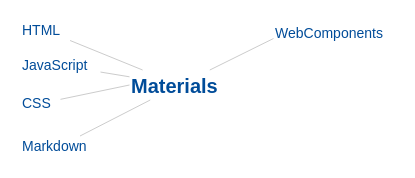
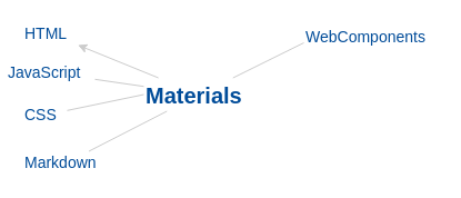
  <mxCell id="0" />
  <mxCell id="1" parent="0" />
  <mxCell id="2" value="HTML" style="html=1;fontSize=14;fontColor=#004C99;align=left;strokeColor=none;fillColor=none;gradientColor=none;" vertex="1" parent="1"><mxGeometry x="20" y="20" width="50" height="20" as="geometry" /></mxCell>
  <mxCell id="3" value="WebComponents" style="html=1;fontSize=14;fontColor=#004C99;align=left;strokeColor=none;fillColor=none;gradientColor=none;" vertex="1" parent="1"><mxGeometry x="273" y="23" width="120" height="20" as="geometry" /></mxCell>
- <mxCell id="4" value="JavaScript" style="html=1;fontSize=14;fontColor=#004C99;align=left;strokeColor=none;fillColor=none;gradientColor=none;" vertex="1" parent="1"><mxGeometry x="20" y="55" width="80" height="20" as="geometry" /></mxCell>
+ <mxCell id="4" value="JavaScript" style="html=1;fontSize=14;fontColor=#004C99;align=left;strokeColor=none;fillColor=none;gradientColor=none;" vertex="1" parent="1"><mxGeometry x="5" y="55" width="80" height="20" as="geometry" /></mxCell>
  <mxCell id="5" value="CSS" style="html=1;fontSize=14;fontColor=#004C99;align=left;strokeColor=none;fillColor=none;gradientColor=none;" vertex="1" parent="1"><mxGeometry x="20" y="93" width="40" height="20" as="geometry" /></mxCell>
  <mxCell id="6" value="Markdown" style="html=1;fontSize=14;fontColor=#004C99;align=left;strokeColor=none;fillColor=none;gradientColor=none;" vertex="1" parent="1"><mxGeometry x="20" y="135.5" width="80" height="20" as="geometry" /></mxCell>
  <mxCell id="7" style="edgeStyle=none;orthogonalLoop=1;jettySize=auto;html=1;shadow=0;endArrow=none;strokeColor=#CCCCCC;strokeWidth=1;fontSize=14;fontColor=#004C99;" edge="1" parent="1" source="12" target="6"><mxGeometry relative="1" as="geometry" /></mxCell>
  <mxCell id="8" style="edgeStyle=none;orthogonalLoop=1;jettySize=auto;html=1;exitX=0;exitY=0.5;exitDx=0;exitDy=0;shadow=0;endArrow=none;strokeColor=#CCCCCC;strokeWidth=1;fontSize=14;fontColor=#004C99;" edge="1" parent="1" source="12" target="5"><mxGeometry relative="1" as="geometry" /></mxCell>
  <mxCell id="9" style="edgeStyle=none;orthogonalLoop=1;jettySize=auto;html=1;shadow=0;endArrow=none;strokeColor=#CCCCCC;strokeWidth=1;fontSize=14;fontColor=#004C99;" edge="1" parent="1" source="12" target="4"><mxGeometry relative="1" as="geometry" /></mxCell>
- <mxCell id="10" style="edgeStyle=none;orthogonalLoop=1;jettySize=auto;html=1;shadow=0;endArrow=none;strokeColor=#CCCCCC;strokeWidth=1;fontSize=14;fontColor=#004C99;" edge="1" parent="1" source="12" target="2"><mxGeometry relative="1" as="geometry" /></mxCell>
+ <mxCell id="10" style="edgeStyle=none;orthogonalLoop=1;jettySize=auto;html=1;shadow=0;endArrow=classic;strokeColor=#CCCCCC;strokeWidth=1;fontSize=14;fontColor=#004C99;" edge="1" parent="1" source="12" target="2"><mxGeometry relative="1" as="geometry" /></mxCell>
  <mxCell id="11" style="edgeStyle=none;orthogonalLoop=1;jettySize=auto;html=1;entryX=0;entryY=0.75;entryDx=0;entryDy=0;shadow=0;endArrow=none;strokeColor=#CCCCCC;strokeWidth=1;fontSize=14;fontColor=#004C99;" edge="1" parent="1" source="12" target="3"><mxGeometry relative="1" as="geometry" /></mxCell>
  <mxCell id="12" value="Materials" style="text;html=1;fontColor=#004C99;fontSize=20;fontStyle=1;verticalAlign=middle;" vertex="1" parent="1"><mxGeometry x="129" y="69.5" width="100" height="30" as="geometry" /></mxCell>
